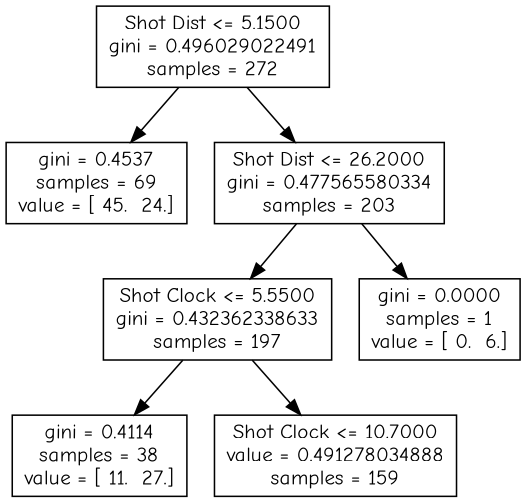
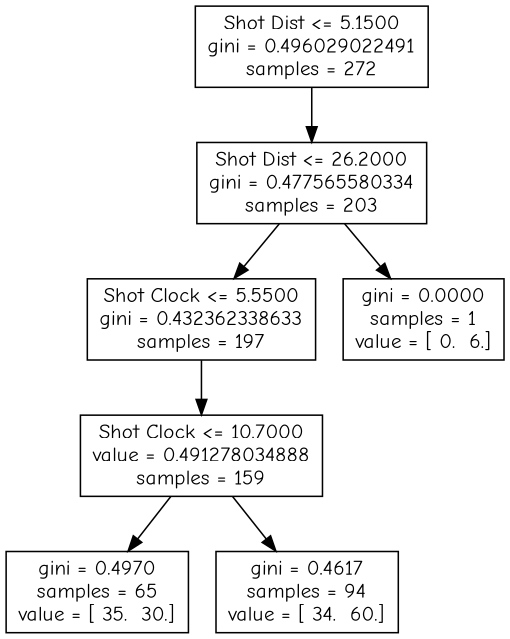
  digraph {
    fontname="Comic Neue"
    node [fontname="Comic Neue" shape=box]
    edge [fontname="Comic Neue"]
    n1 [label="Shot Dist <= 5.1500\ngini = 0.496029022491\nsamples = 272"]
-   n2 [label="gini = 0.4537\nsamples = 69\nvalue = [ 45.  24.]"]
    n3 [label="Shot Dist <= 26.2000\ngini = 0.477565580334\nsamples = 203"]
    n4 [label="Shot Clock <= 5.5500\ngini = 0.432362338633\nsamples = 197"]
    n5 [label="gini = 0.0000\nsamples = 1\nvalue = [ 0.  6.]"]
-   n6 [label="gini = 0.4114\nsamples = 38\nvalue = [ 11.  27.]"]
    n7 [label="Shot Clock <= 10.7000\nvalue = 0.491278034888\nsamples = 159"]
-   n1 -> n2
+   n8 [label="gini = 0.4970\nsamples = 65\nvalue = [ 35.  30.]"]
+   n9 [label="gini = 0.4617\nsamples = 94\nvalue = [ 34.  60.]"]
    n1 -> n3
    n3 -> n4
    n3 -> n5
-   n4 -> n6
    n4 -> n7
+   n7 -> n8
+   n7 -> n9
  }
